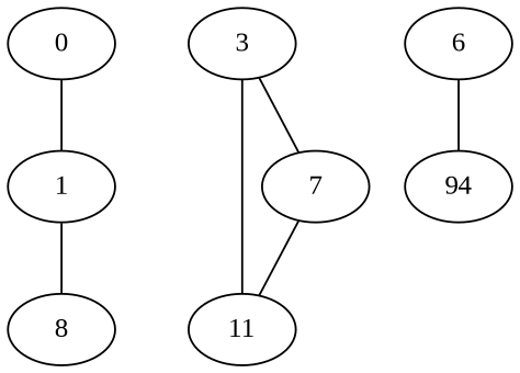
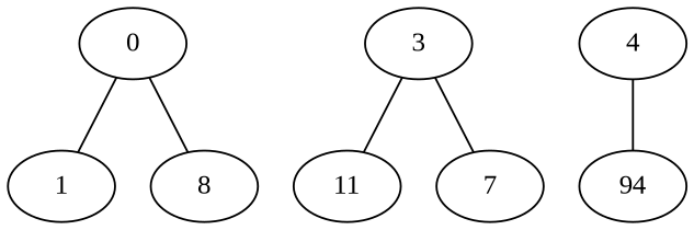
  graph {
    fontname="Liberation Serif"
    node [fontname="Liberation Serif"]
    edge [fontname="Liberation Serif"]
    0
    1
    8
    3
    11
    7
    n7 [label=94]
-   6
+   6 [label=4]
    0 -- 1
-   1 -- 8
+   0 -- 8
    3 -- 11
    3 -- 7
-   7 -- 11
    6 -- n7
  }
